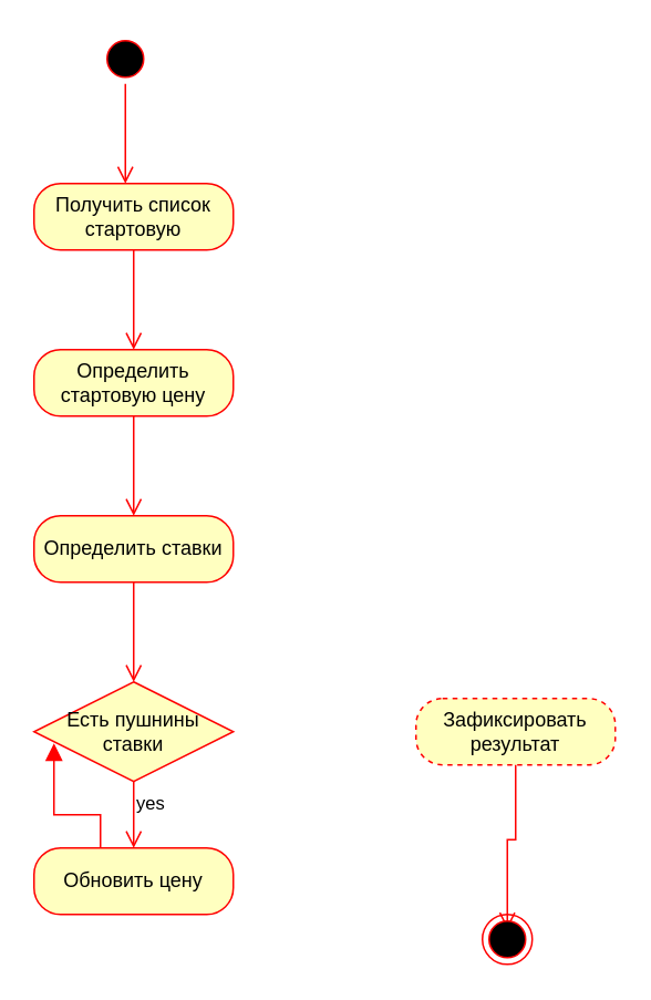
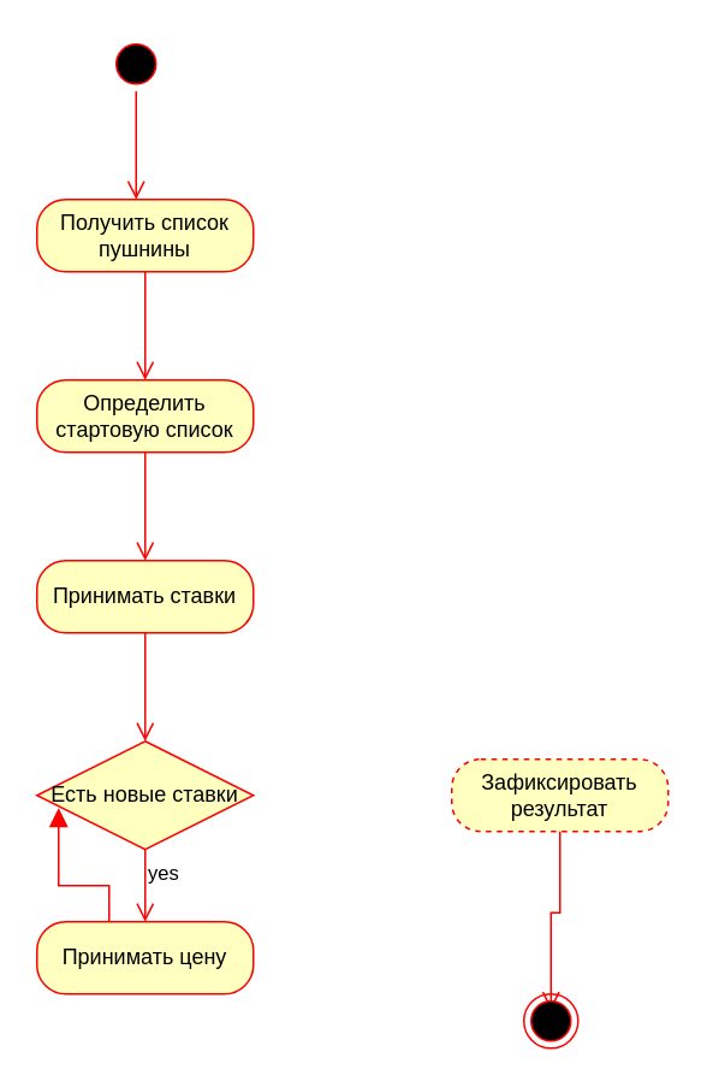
  <mxCell id="0" />
  <mxCell id="1" parent="0" />
  <mxCell id="2" value="" style="ellipse;html=1;shape=startState;fillColor=#000000;strokeColor=#ff0000;" vertex="1" parent="1"><mxGeometry x="60" y="20" width="30" height="30" as="geometry" /></mxCell>
  <mxCell id="3" value="" style="edgeStyle=orthogonalEdgeStyle;html=1;verticalAlign=bottom;endArrow=open;endSize=8;strokeColor=#ff0000;rounded=0;" edge="1" source="2" parent="1"><mxGeometry relative="1" as="geometry"><mxPoint x="75" y="110" as="targetPoint" /></mxGeometry></mxCell>
- <mxCell id="4" value="Получить список стартовую" style="rounded=1;whiteSpace=wrap;html=1;arcSize=40;fontColor=#000000;fillColor=#ffffc0;strokeColor=#ff0000;" vertex="1" parent="1"><mxGeometry x="20" y="110" width="120" height="40" as="geometry" /></mxCell>
+ <mxCell id="4" value="Получить список пушнины" style="rounded=1;whiteSpace=wrap;html=1;arcSize=40;fontColor=#000000;fillColor=#ffffc0;strokeColor=#ff0000;" vertex="1" parent="1"><mxGeometry x="20" y="110" width="120" height="40" as="geometry" /></mxCell>
  <mxCell id="5" value="" style="edgeStyle=orthogonalEdgeStyle;html=1;verticalAlign=bottom;endArrow=open;endSize=8;strokeColor=#ff0000;rounded=0;" edge="1" source="4" parent="1"><mxGeometry relative="1" as="geometry"><mxPoint x="80" y="210" as="targetPoint" /></mxGeometry></mxCell>
- <mxCell id="6" value="Определить стартовую цену" style="rounded=1;whiteSpace=wrap;html=1;arcSize=40;fontColor=#000000;fillColor=#ffffc0;strokeColor=#ff0000;" vertex="1" parent="1"><mxGeometry x="20" y="210" width="120" height="40" as="geometry" /></mxCell>
+ <mxCell id="6" value="Определить стартовую список" style="rounded=1;whiteSpace=wrap;html=1;arcSize=40;fontColor=#000000;fillColor=#ffffc0;strokeColor=#ff0000;" vertex="1" parent="1"><mxGeometry x="20" y="210" width="120" height="40" as="geometry" /></mxCell>
  <mxCell id="7" value="" style="edgeStyle=orthogonalEdgeStyle;html=1;verticalAlign=bottom;endArrow=open;endSize=8;strokeColor=#ff0000;rounded=0;" edge="1" source="6" parent="1"><mxGeometry relative="1" as="geometry"><mxPoint x="80" y="310" as="targetPoint" /></mxGeometry></mxCell>
- <mxCell id="8" value="Определить ставки" style="rounded=1;whiteSpace=wrap;html=1;arcSize=40;fontColor=#000000;fillColor=#ffffc0;strokeColor=#ff0000;" vertex="1" parent="1"><mxGeometry x="20" y="310" width="120" height="40" as="geometry" /></mxCell>
+ <mxCell id="8" value="Принимать ставки" style="rounded=1;whiteSpace=wrap;html=1;arcSize=40;fontColor=#000000;fillColor=#ffffc0;strokeColor=#ff0000;" vertex="1" parent="1"><mxGeometry x="20" y="310" width="120" height="40" as="geometry" /></mxCell>
  <mxCell id="9" value="" style="edgeStyle=orthogonalEdgeStyle;html=1;verticalAlign=bottom;endArrow=open;endSize=8;strokeColor=#ff0000;rounded=0;" edge="1" source="8" parent="1"><mxGeometry relative="1" as="geometry"><mxPoint x="80" y="410" as="targetPoint" /></mxGeometry></mxCell>
- <mxCell id="10" value="Есть пушнины ставки" style="rhombus;whiteSpace=wrap;html=1;fontColor=#000000;fillColor=#ffffc0;strokeColor=#ff0000;" vertex="1" parent="1"><mxGeometry x="20" y="410" width="120" height="60" as="geometry" /></mxCell>
+ <mxCell id="10" value="Есть новые ставки" style="rhombus;whiteSpace=wrap;html=1;fontColor=#000000;fillColor=#ffffc0;strokeColor=#ff0000;" vertex="1" parent="1"><mxGeometry x="20" y="410" width="120" height="60" as="geometry" /></mxCell>
  <mxCell id="11" value="yes" style="edgeStyle=orthogonalEdgeStyle;html=1;align=left;verticalAlign=top;endArrow=open;endSize=8;strokeColor=#ff0000;rounded=0;" edge="1" source="10" parent="1"><mxGeometry x="-1" relative="1" as="geometry"><mxPoint x="80" y="510" as="targetPoint" /></mxGeometry></mxCell>
- <mxCell id="12" value="Обновить цену" style="rounded=1;whiteSpace=wrap;html=1;arcSize=40;fontColor=#000000;fillColor=#ffffc0;strokeColor=#ff0000;" vertex="1" parent="1"><mxGeometry x="20" y="510" width="120" height="40" as="geometry" /></mxCell>
+ <mxCell id="12" value="Принимать цену" style="rounded=1;whiteSpace=wrap;html=1;arcSize=40;fontColor=#000000;fillColor=#ffffc0;strokeColor=#ff0000;" vertex="1" parent="1"><mxGeometry x="20" y="510" width="120" height="40" as="geometry" /></mxCell>
  <mxCell id="13" value="" style="edgeStyle=orthogonalEdgeStyle;html=1;verticalAlign=bottom;endArrow=block;endSize=8;strokeColor=#ff0000;rounded=0;entryX=0.1;entryY=0.617;entryDx=0;entryDy=0;entryPerimeter=0;" edge="1" source="12" parent="1" target="10"><mxGeometry relative="1" as="geometry"><mxPoint x="80" y="610" as="targetPoint" /><Array as="points"><mxPoint x="60" y="490" /><mxPoint x="32" y="490" /></Array></mxGeometry></mxCell>
  <mxCell id="14" value="Зафиксировать результат" style="rounded=1;whiteSpace=wrap;html=1;arcSize=40;fontColor=#000000;fillColor=#ffffc0;strokeColor=#ff0000;dashed=1;" vertex="1" parent="1"><mxGeometry x="250" y="420" width="120" height="40" as="geometry" /></mxCell>
  <mxCell id="15" value="" style="edgeStyle=orthogonalEdgeStyle;html=1;verticalAlign=bottom;endArrow=open;endSize=8;strokeColor=#ff0000;rounded=0;entryX=0.5;entryY=0.3;entryDx=0;entryDy=0;entryPerimeter=0;" edge="1" source="14" parent="1" target="16"><mxGeometry relative="1" as="geometry"><mxPoint x="280" y="510" as="targetPoint" /></mxGeometry></mxCell>
  <mxCell id="16" value="" style="ellipse;html=1;shape=endState;fillColor=#000000;strokeColor=#ff0000;" vertex="1" parent="1"><mxGeometry x="290" y="550" width="30" height="30" as="geometry" /></mxCell>
